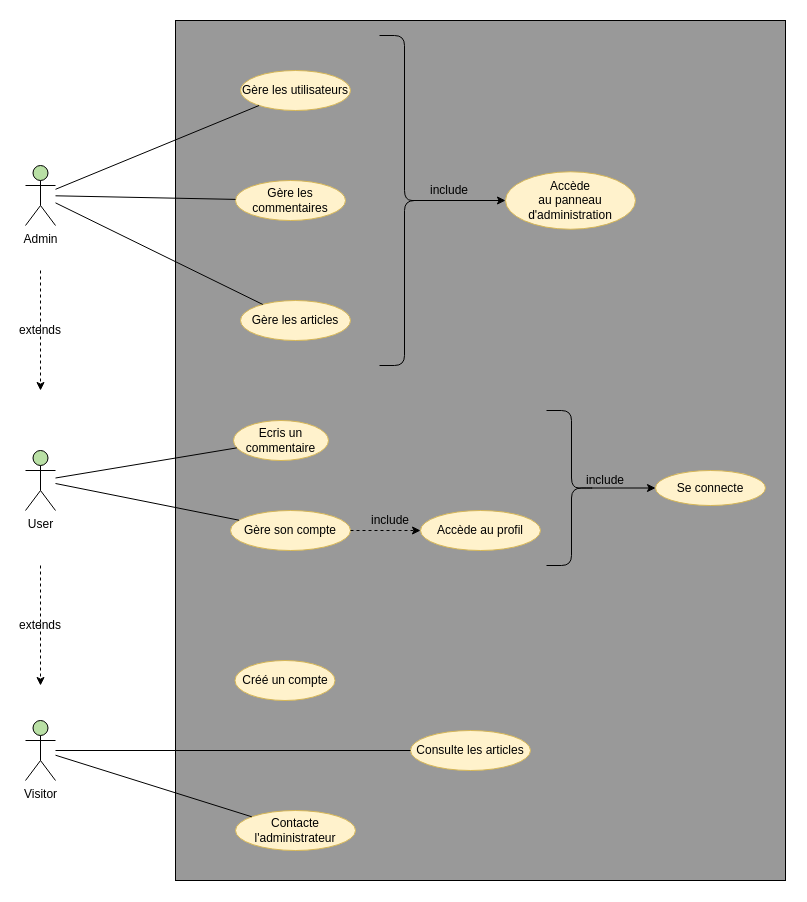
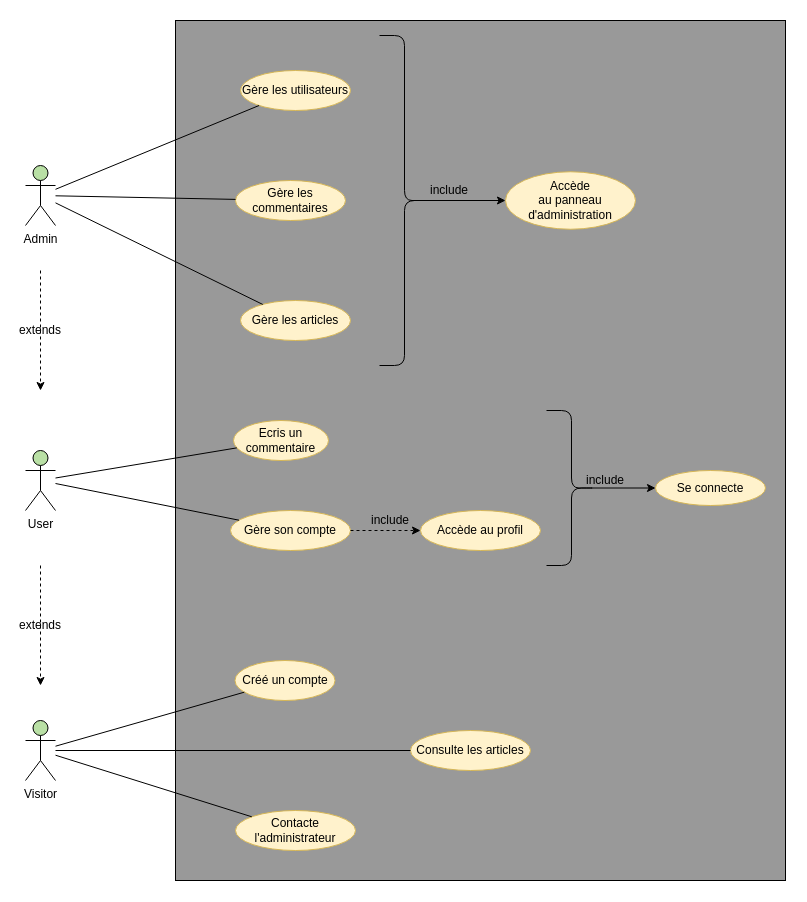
  <mxCell id="0" />
  <mxCell id="1" parent="0" />
  <mxCell id="2" value="" style="rounded=0;whiteSpace=wrap;html=1;fillColor=#999999;" parent="1" vertex="1"><mxGeometry x="175" y="20" width="610" height="860" as="geometry" /></mxCell>
  <mxCell id="3" value="Gère les articles" style="ellipse;whiteSpace=wrap;html=1;fillColor=#fff2cc;strokeColor=#d6b656;" parent="1" vertex="1"><mxGeometry x="240" y="300" width="110" height="40" as="geometry" /></mxCell>
  <mxCell id="4" value="" style="endArrow=none;html=1;" parent="1" source="5" target="3" edge="1"><mxGeometry width="50" height="50" relative="1" as="geometry"><mxPoint x="55" y="160" as="sourcePoint" /><mxPoint x="125" y="130" as="targetPoint" /></mxGeometry></mxCell>
  <mxCell id="5" value="Admin" style="shape=umlActor;verticalLabelPosition=bottom;labelBackgroundColor=#ffffff;verticalAlign=top;html=1;outlineConnect=0;fillColor=#B9E0A5;" parent="1" vertex="1"><mxGeometry x="25" y="165" width="30" height="60" as="geometry" /></mxCell>
  <mxCell id="6" value="User" style="shape=umlActor;verticalLabelPosition=bottom;labelBackgroundColor=#ffffff;verticalAlign=top;html=1;outlineConnect=0;fillColor=#B9E0A5;" parent="1" vertex="1"><mxGeometry x="25" y="450" width="30" height="60" as="geometry" /></mxCell>
  <mxCell id="7" value="Visitor" style="shape=umlActor;verticalLabelPosition=bottom;labelBackgroundColor=#ffffff;verticalAlign=top;html=1;outlineConnect=0;fillColor=#B9E0A5;" parent="1" vertex="1"><mxGeometry x="25" y="720" width="30" height="60" as="geometry" /></mxCell>
  <mxCell id="8" value="Consulte les articles" style="ellipse;whiteSpace=wrap;html=1;fillColor=#fff2cc;strokeColor=#d6b656;" parent="1" vertex="1"><mxGeometry x="410" y="730" width="120" height="40" as="geometry" /></mxCell>
  <mxCell id="9" value="Contacte l'administrateur" style="ellipse;whiteSpace=wrap;html=1;fillColor=#fff2cc;strokeColor=#d6b656;" parent="1" vertex="1"><mxGeometry x="235" y="810" width="120" height="40" as="geometry" /></mxCell>
  <mxCell id="10" value="Créé un compte" style="ellipse;whiteSpace=wrap;html=1;fillColor=#fff2cc;strokeColor=#d6b656;" parent="1" vertex="1"><mxGeometry x="234.5" y="660" width="100" height="40" as="geometry" /></mxCell>
  <mxCell id="11" value="" style="endArrow=none;html=1;" parent="1" source="7" target="8" edge="1"><mxGeometry width="50" height="50" relative="1" as="geometry"><mxPoint x="115" y="980" as="sourcePoint" /><mxPoint x="165" y="930" as="targetPoint" /></mxGeometry></mxCell>
  <mxCell id="12" value="" style="endArrow=none;html=1;" parent="1" source="7" target="9" edge="1"><mxGeometry width="50" height="50" relative="1" as="geometry"><mxPoint x="75" y="1021.398" as="sourcePoint" /><mxPoint x="308.848" y="887.291" as="targetPoint" /></mxGeometry></mxCell>
+ <mxCell id="13" value="" style="endArrow=none;html=1;" parent="1" source="7" target="10" edge="1"><mxGeometry width="50" height="50" relative="1" as="geometry"><mxPoint x="85" y="1031.398" as="sourcePoint" /><mxPoint x="318.848" y="897.291" as="targetPoint" /></mxGeometry></mxCell>
  <mxCell id="14" value="Ecris un commentaire" style="ellipse;whiteSpace=wrap;html=1;fillColor=#fff2cc;strokeColor=#d6b656;" parent="1" vertex="1"><mxGeometry x="233" y="420" width="95" height="40" as="geometry" /></mxCell>
  <mxCell id="15" value="Gère son compte" style="ellipse;whiteSpace=wrap;html=1;fillColor=#fff2cc;strokeColor=#d6b656;" parent="1" vertex="1"><mxGeometry x="230" y="510" width="120" height="40" as="geometry" /></mxCell>
  <mxCell id="16" value="" style="endArrow=none;html=1;" parent="1" source="6" target="15" edge="1"><mxGeometry width="50" height="50" relative="1" as="geometry"><mxPoint x="65" y="671.15" as="sourcePoint" /><mxPoint x="359.485" y="497.413" as="targetPoint" /></mxGeometry></mxCell>
  <mxCell id="17" value="" style="endArrow=none;html=1;" parent="1" source="6" target="14" edge="1"><mxGeometry width="50" height="50" relative="1" as="geometry"><mxPoint x="75" y="681.15" as="sourcePoint" /><mxPoint x="369.485" y="507.413" as="targetPoint" /></mxGeometry></mxCell>
  <mxCell id="18" value="Gère les commentaires" style="ellipse;whiteSpace=wrap;html=1;fillColor=#fff2cc;strokeColor=#d6b656;" parent="1" vertex="1"><mxGeometry x="235" y="180" width="110" height="40" as="geometry" /></mxCell>
  <mxCell id="19" value="Gère les utilisateurs" style="ellipse;whiteSpace=wrap;html=1;fillColor=#fff2cc;strokeColor=#d6b656;" parent="1" vertex="1"><mxGeometry x="240" y="70" width="110" height="40" as="geometry" /></mxCell>
  <mxCell id="20" value="" style="endArrow=none;html=1;" parent="1" source="5" target="19" edge="1"><mxGeometry width="50" height="50" relative="1" as="geometry"><mxPoint x="65" y="209.305" as="sourcePoint" /><mxPoint x="442.347" y="317.6" as="targetPoint" /></mxGeometry></mxCell>
  <mxCell id="21" value="" style="endArrow=none;html=1;" parent="1" source="5" target="18" edge="1"><mxGeometry width="50" height="50" relative="1" as="geometry"><mxPoint x="75" y="219.305" as="sourcePoint" /><mxPoint x="452.347" y="327.6" as="targetPoint" /></mxGeometry></mxCell>
  <mxCell id="22" value="" style="endArrow=classic;html=1;dashed=1;" parent="1" edge="1"><mxGeometry width="50" height="50" relative="1" as="geometry"><mxPoint x="40" y="565" as="sourcePoint" /><mxPoint x="40" y="685" as="targetPoint" /></mxGeometry></mxCell>
  <mxCell id="23" value="extends" style="text;html=1;strokeColor=none;fillColor=none;align=center;verticalAlign=middle;whiteSpace=wrap;rounded=0;" parent="1" vertex="1"><mxGeometry x="20" y="615" width="40" height="20" as="geometry" /></mxCell>
  <mxCell id="24" value="" style="endArrow=classic;html=1;dashed=1;" parent="1" edge="1"><mxGeometry width="50" height="50" relative="1" as="geometry"><mxPoint x="40" y="270" as="sourcePoint" /><mxPoint x="40" y="390" as="targetPoint" /></mxGeometry></mxCell>
  <mxCell id="25" value="extends" style="text;html=1;strokeColor=none;fillColor=none;align=center;verticalAlign=middle;whiteSpace=wrap;rounded=0;" parent="1" vertex="1"><mxGeometry x="20" y="320" width="40" height="20" as="geometry" /></mxCell>
  <mxCell id="26" value="" style="shape=curlyBracket;whiteSpace=wrap;html=1;rounded=1;rotation=-180;" parent="1" vertex="1"><mxGeometry x="379" y="35" width="50" height="330" as="geometry" /></mxCell>
  <mxCell id="27" value="" style="endArrow=classic;html=1;exitX=0.1;exitY=0.5;exitDx=0;exitDy=0;exitPerimeter=0;" parent="1" source="26" target="32" edge="1"><mxGeometry width="50" height="50" relative="1" as="geometry"><mxPoint x="585" y="240" as="sourcePoint" /><mxPoint x="615" y="213" as="targetPoint" /></mxGeometry></mxCell>
  <mxCell id="28" value="include" style="text;html=1;strokeColor=none;fillColor=none;align=center;verticalAlign=middle;whiteSpace=wrap;rounded=0;" parent="1" vertex="1"><mxGeometry x="429" y="180" width="40" height="20" as="geometry" /></mxCell>
  <mxCell id="29" value="" style="shape=curlyBracket;whiteSpace=wrap;html=1;rounded=1;rotation=-180;" parent="1" vertex="1"><mxGeometry x="546" y="410" width="50" height="155" as="geometry" /></mxCell>
  <mxCell id="30" value="" style="endArrow=classic;html=1;exitX=0.1;exitY=0.5;exitDx=0;exitDy=0;exitPerimeter=0;" parent="1" source="29" target="33" edge="1"><mxGeometry width="50" height="50" relative="1" as="geometry"><mxPoint x="655" y="480" as="sourcePoint" /><mxPoint x="685" y="453" as="targetPoint" /></mxGeometry></mxCell>
  <mxCell id="31" value="include" style="text;html=1;strokeColor=none;fillColor=none;align=center;verticalAlign=middle;whiteSpace=wrap;rounded=0;" parent="1" vertex="1"><mxGeometry x="585" y="470" width="40" height="20" as="geometry" /></mxCell>
  <mxCell id="32" value="Accède &lt;br&gt;au panneau d'administration" style="ellipse;whiteSpace=wrap;html=1;fillColor=#fff2cc;strokeColor=#d6b656;" parent="1" vertex="1"><mxGeometry x="505" y="171.25" width="130" height="57.5" as="geometry" /></mxCell>
  <mxCell id="33" value="Se connecte" style="ellipse;whiteSpace=wrap;html=1;fillColor=#fff2cc;strokeColor=#d6b656;" parent="1" vertex="1"><mxGeometry x="655" y="470" width="110" height="35" as="geometry" /></mxCell>
  <mxCell id="34" value="Accède au profil" style="ellipse;whiteSpace=wrap;html=1;fillColor=#fff2cc;strokeColor=#d6b656;" parent="1" vertex="1"><mxGeometry x="420" y="510" width="120" height="40" as="geometry" /></mxCell>
  <mxCell id="35" value="" style="endArrow=classic;html=1;dashed=1;" parent="1" source="15" target="34" edge="1"><mxGeometry width="50" height="50" relative="1" as="geometry"><mxPoint x="355" y="550" as="sourcePoint" /><mxPoint x="405" y="500" as="targetPoint" /></mxGeometry></mxCell>
  <mxCell id="36" value="include" style="text;html=1;strokeColor=none;fillColor=none;align=center;verticalAlign=middle;whiteSpace=wrap;rounded=0;" parent="1" vertex="1"><mxGeometry x="370" y="510" width="40" height="20" as="geometry" /></mxCell>
